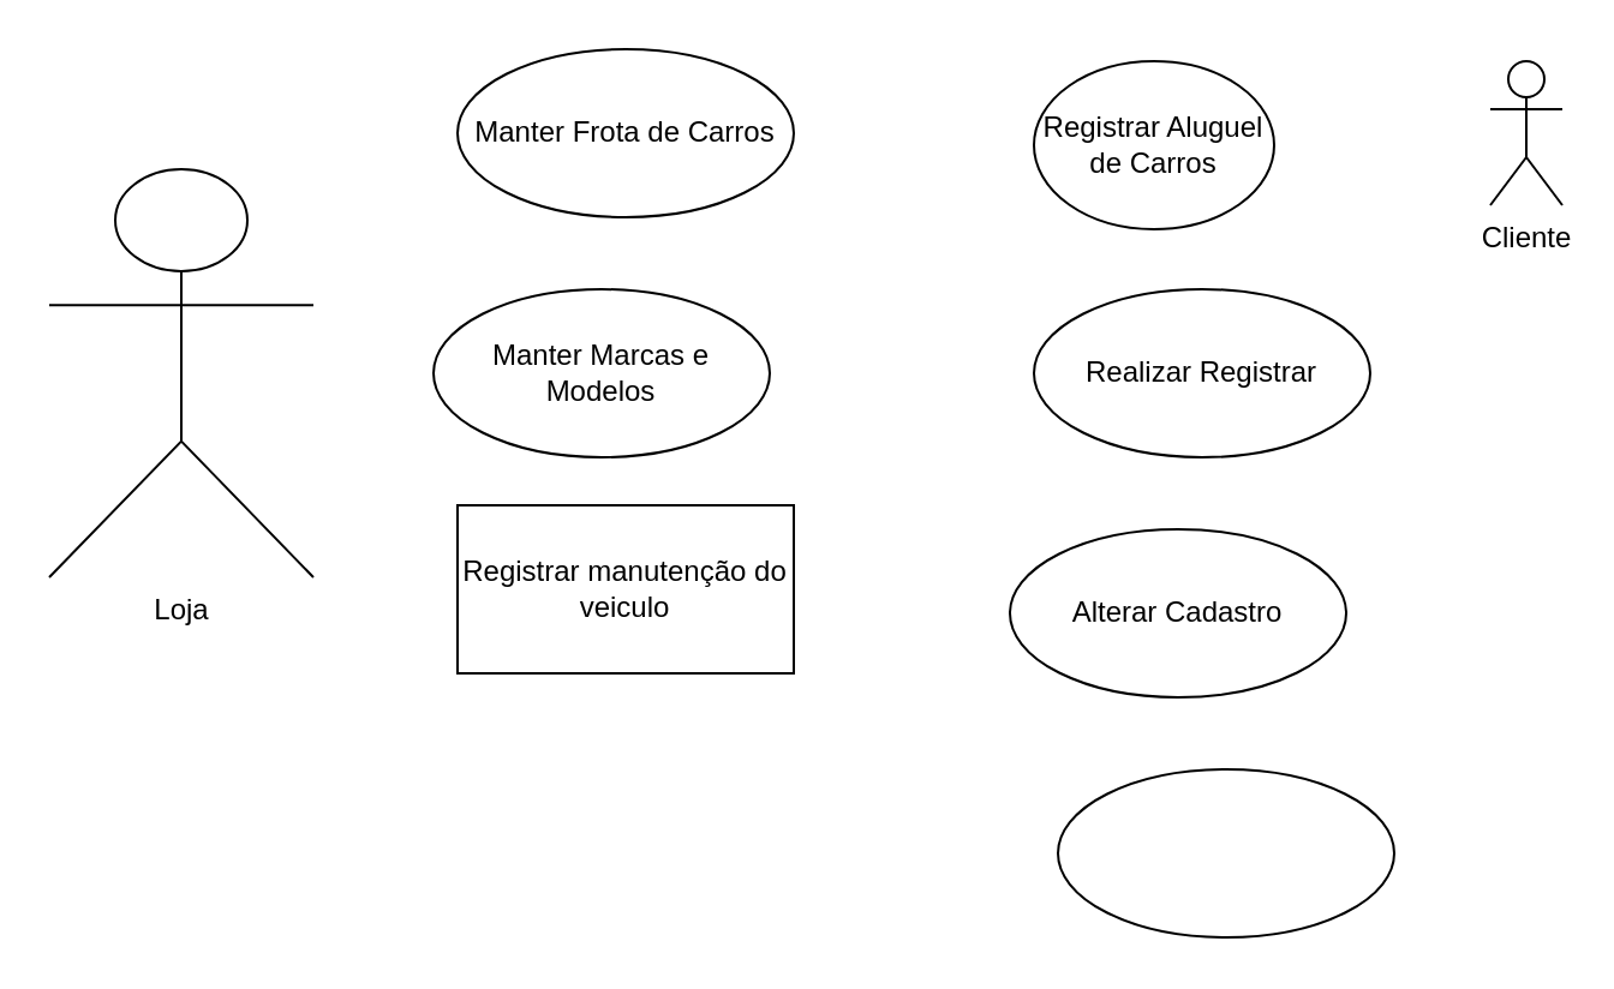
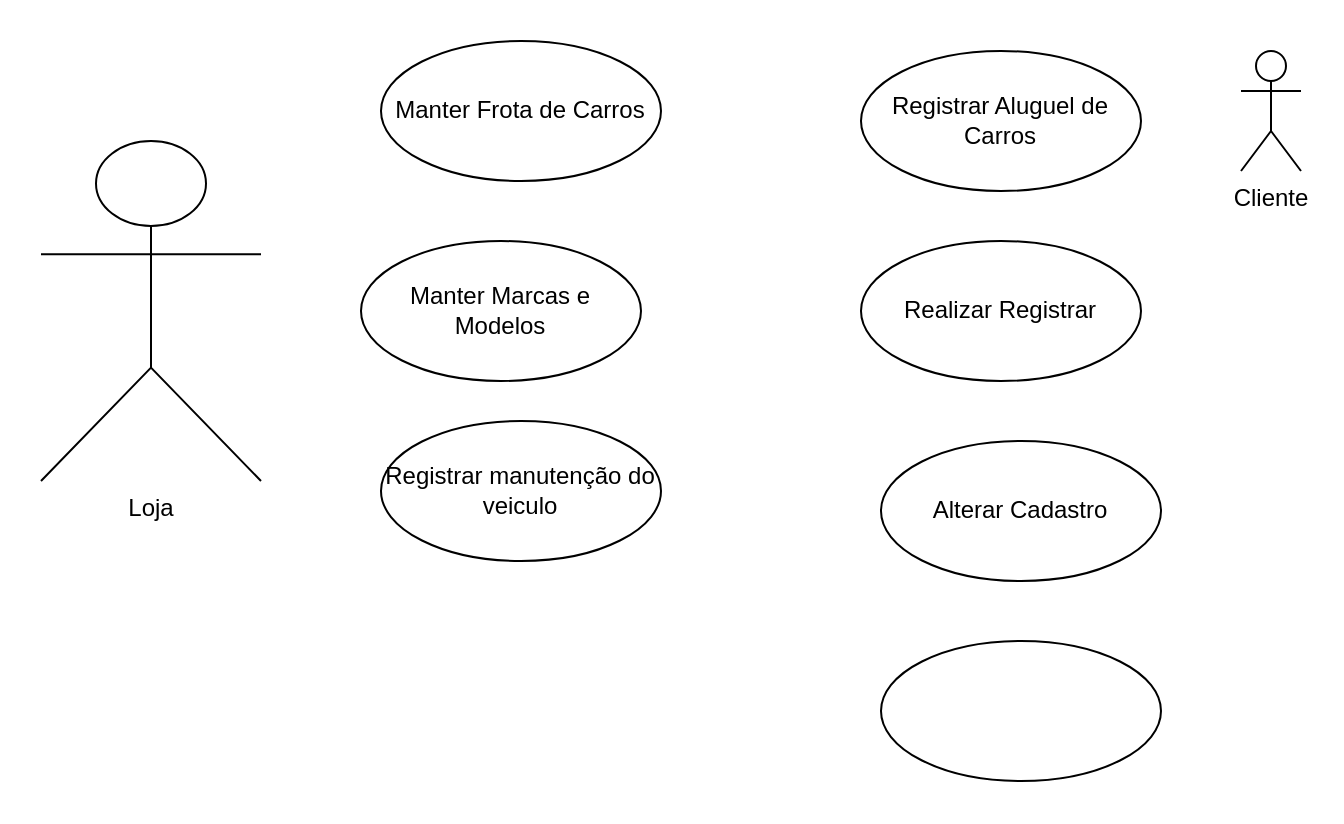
  <mxCell id="0" />
  <mxCell id="1" parent="0" />
  <mxCell id="2" value="Manter Frota de Carros&lt;br&gt;" style="ellipse;whiteSpace=wrap;html=1;" vertex="1" parent="1"><mxGeometry x="190" y="20" width="140" height="70" as="geometry" /></mxCell>
  <mxCell id="3" value="" style="ellipse;whiteSpace=wrap;html=1;" vertex="1" parent="1"><mxGeometry x="440" y="320" width="140" height="70" as="geometry" /></mxCell>
  <mxCell id="4" value="Manter Marcas e Modelos&lt;br&gt;" style="ellipse;whiteSpace=wrap;html=1;" vertex="1" parent="1"><mxGeometry x="180" y="120" width="140" height="70" as="geometry" /></mxCell>
- <mxCell id="5" value="Registrar manutenção do veiculo&lt;br&gt;" style="whiteSpace=wrap;html=1;rounded=0;" vertex="1" parent="1"><mxGeometry x="190" y="210" width="140" height="70" as="geometry" /></mxCell>
+ <mxCell id="5" value="Registrar manutenção do veiculo&lt;br&gt;" style="ellipse;whiteSpace=wrap;html=1;" vertex="1" parent="1"><mxGeometry x="190" y="210" width="140" height="70" as="geometry" /></mxCell>
  <mxCell id="6" value="Loja&lt;br&gt;" style="shape=umlActor;html=1;verticalLabelPosition=bottom;verticalAlign=top;align=center;" vertex="1" parent="1"><mxGeometry x="20" y="70" width="110" height="170" as="geometry" /></mxCell>
  <mxCell id="7" value="Cliente&lt;br&gt;" style="shape=umlActor;html=1;verticalLabelPosition=bottom;verticalAlign=top;align=center;" vertex="1" parent="1"><mxGeometry x="620" y="25" width="30" height="60" as="geometry" /></mxCell>
- <mxCell id="8" value="Registrar Aluguel de Carros" style="ellipse;whiteSpace=wrap;html=1;" vertex="1" parent="1"><mxGeometry x="430" y="25" width="100" height="70" as="geometry" /></mxCell>
+ <mxCell id="8" value="Registrar Aluguel de Carros" style="ellipse;whiteSpace=wrap;html=1;" vertex="1" parent="1"><mxGeometry x="430" y="25" width="140" height="70" as="geometry" /></mxCell>
  <mxCell id="9" value="Realizar Registrar" style="ellipse;whiteSpace=wrap;html=1;" vertex="1" parent="1"><mxGeometry x="430" y="120" width="140" height="70" as="geometry" /></mxCell>
- <mxCell id="10" value="Alterar Cadastro" style="ellipse;whiteSpace=wrap;html=1;" vertex="1" parent="1"><mxGeometry x="420" y="220" width="140" height="70" as="geometry" /></mxCell>
+ <mxCell id="10" value="Alterar Cadastro" style="ellipse;whiteSpace=wrap;html=1;" vertex="1" parent="1"><mxGeometry x="440" y="220" width="140" height="70" as="geometry" /></mxCell>
